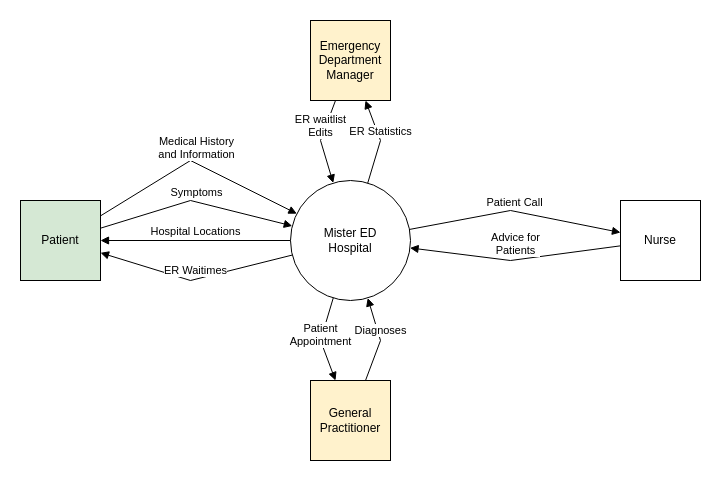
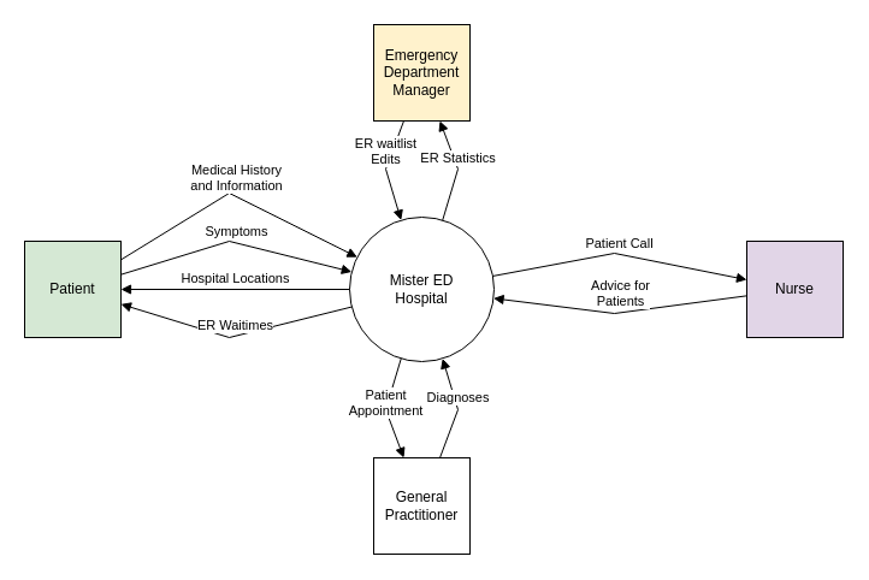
  <mxCell id="0" />
  <mxCell id="1" parent="0" />
  <mxCell id="2" value="Mister ED&lt;div&gt;Hospital&lt;/div&gt;" style="ellipse;whiteSpace=wrap;html=1;aspect=fixed;" vertex="1" parent="1"><mxGeometry x="290" y="180" width="120" height="120" as="geometry" /></mxCell>
  <mxCell id="3" value="Patient" style="whiteSpace=wrap;html=1;aspect=fixed;fillColor=#d5e8d4;" vertex="1" parent="1"><mxGeometry x="20" y="200" width="80" height="80" as="geometry" /></mxCell>
- <mxCell id="4" value="Nurse" style="whiteSpace=wrap;html=1;aspect=fixed;" vertex="1" parent="1"><mxGeometry x="620" y="200" width="80" height="80" as="geometry" /></mxCell>
- <mxCell id="5" value="General Practitioner" style="whiteSpace=wrap;html=1;aspect=fixed;fillColor=#fff2cc;" vertex="1" parent="1"><mxGeometry x="310" y="380" width="80" height="80" as="geometry" /></mxCell>
+ <mxCell id="4" value="Nurse" style="whiteSpace=wrap;html=1;aspect=fixed;fillColor=#e1d5e7;" vertex="1" parent="1"><mxGeometry x="620" y="200" width="80" height="80" as="geometry" /></mxCell>
+ <mxCell id="5" value="General Practitioner" style="whiteSpace=wrap;html=1;aspect=fixed;" vertex="1" parent="1"><mxGeometry x="310" y="380" width="80" height="80" as="geometry" /></mxCell>
  <mxCell id="6" value="Emergency Department Manager" style="whiteSpace=wrap;html=1;aspect=fixed;fillColor=#fff2cc;" vertex="1" parent="1"><mxGeometry x="310" y="20" width="80" height="80" as="geometry" /></mxCell>
  <mxCell id="7" value="Symptoms" style="html=1;verticalAlign=bottom;endArrow=block;curved=0;rounded=0;" edge="1" parent="1" source="3" target="2"><mxGeometry width="80" relative="1" as="geometry"><mxPoint x="160" y="210" as="sourcePoint" /><mxPoint x="240" y="210" as="targetPoint" /><Array as="points"><mxPoint x="190" y="200" /></Array></mxGeometry></mxCell>
  <mxCell id="8" value="ER Waitimes" style="html=1;verticalAlign=bottom;endArrow=block;curved=0;rounded=0;" edge="1" parent="1" source="2" target="3"><mxGeometry width="80" relative="1" as="geometry"><mxPoint x="150" y="300" as="sourcePoint" /><mxPoint x="230" y="300" as="targetPoint" /><Array as="points"><mxPoint x="190" y="280" /></Array></mxGeometry></mxCell>
  <mxCell id="9" value="Hospital Locations" style="html=1;verticalAlign=bottom;endArrow=block;curved=0;rounded=0;" edge="1" parent="1" source="2" target="3"><mxGeometry width="80" relative="1" as="geometry"><mxPoint x="150" y="350" as="sourcePoint" /><mxPoint x="230" y="350" as="targetPoint" /></mxGeometry></mxCell>
  <mxCell id="10" value="Medical History&lt;div&gt;and Information&lt;/div&gt;" style="html=1;verticalAlign=bottom;endArrow=block;curved=0;rounded=0;" edge="1" parent="1" source="3" target="2"><mxGeometry width="80" relative="1" as="geometry"><mxPoint x="100" y="140" as="sourcePoint" /><mxPoint x="180" y="140" as="targetPoint" /><Array as="points"><mxPoint x="190" y="160" /></Array></mxGeometry></mxCell>
  <mxCell id="11" value="Patient Call" style="html=1;verticalAlign=bottom;endArrow=block;curved=0;rounded=0;" edge="1" parent="1" source="2" target="4"><mxGeometry width="80" relative="1" as="geometry"><mxPoint x="460" y="190" as="sourcePoint" /><mxPoint x="540" y="190" as="targetPoint" /><Array as="points"><mxPoint x="510" y="210" /></Array></mxGeometry></mxCell>
  <mxCell id="12" value="Advice for&lt;div&gt;Patients&lt;/div&gt;" style="html=1;verticalAlign=bottom;endArrow=block;curved=0;rounded=0;" edge="1" parent="1" source="4" target="2"><mxGeometry width="80" relative="1" as="geometry"><mxPoint x="420" y="300" as="sourcePoint" /><mxPoint x="500" y="300" as="targetPoint" /><Array as="points"><mxPoint x="510" y="260" /></Array></mxGeometry></mxCell>
  <mxCell id="13" value="Diagnoses" style="html=1;verticalAlign=bottom;endArrow=block;curved=0;rounded=0;" edge="1" parent="1" source="5" target="2"><mxGeometry width="80" relative="1" as="geometry"><mxPoint x="420" y="130" as="sourcePoint" /><mxPoint x="500" y="130" as="targetPoint" /><Array as="points"><mxPoint x="380" y="340" /></Array></mxGeometry></mxCell>
  <mxCell id="14" value="Patient&lt;div&gt;Appointment&lt;/div&gt;" style="html=1;verticalAlign=bottom;endArrow=block;curved=0;rounded=0;" edge="1" parent="1" source="2" target="5"><mxGeometry x="0.234" y="-4" width="80" relative="1" as="geometry"><mxPoint x="190" y="300" as="sourcePoint" /><mxPoint x="270" y="300" as="targetPoint" /><Array as="points"><mxPoint x="320" y="340" /></Array><mxPoint as="offset" /></mxGeometry></mxCell>
  <mxCell id="15" value="ER waitlist&lt;div&gt;Edits&lt;/div&gt;" style="html=1;verticalAlign=bottom;endArrow=block;curved=0;rounded=0;" edge="1" parent="1" source="6" target="2"><mxGeometry width="80" relative="1" as="geometry"><mxPoint x="340" y="140" as="sourcePoint" /><mxPoint x="420" y="140" as="targetPoint" /><Array as="points"><mxPoint x="320" y="140" /></Array></mxGeometry></mxCell>
  <mxCell id="16" value="ER Statistics" style="html=1;verticalAlign=bottom;endArrow=block;curved=0;rounded=0;" edge="1" parent="1" source="2" target="6"><mxGeometry width="80" relative="1" as="geometry"><mxPoint x="400" y="140" as="sourcePoint" /><mxPoint x="480" y="140" as="targetPoint" /><Array as="points"><mxPoint x="380" y="140" /></Array></mxGeometry></mxCell>
